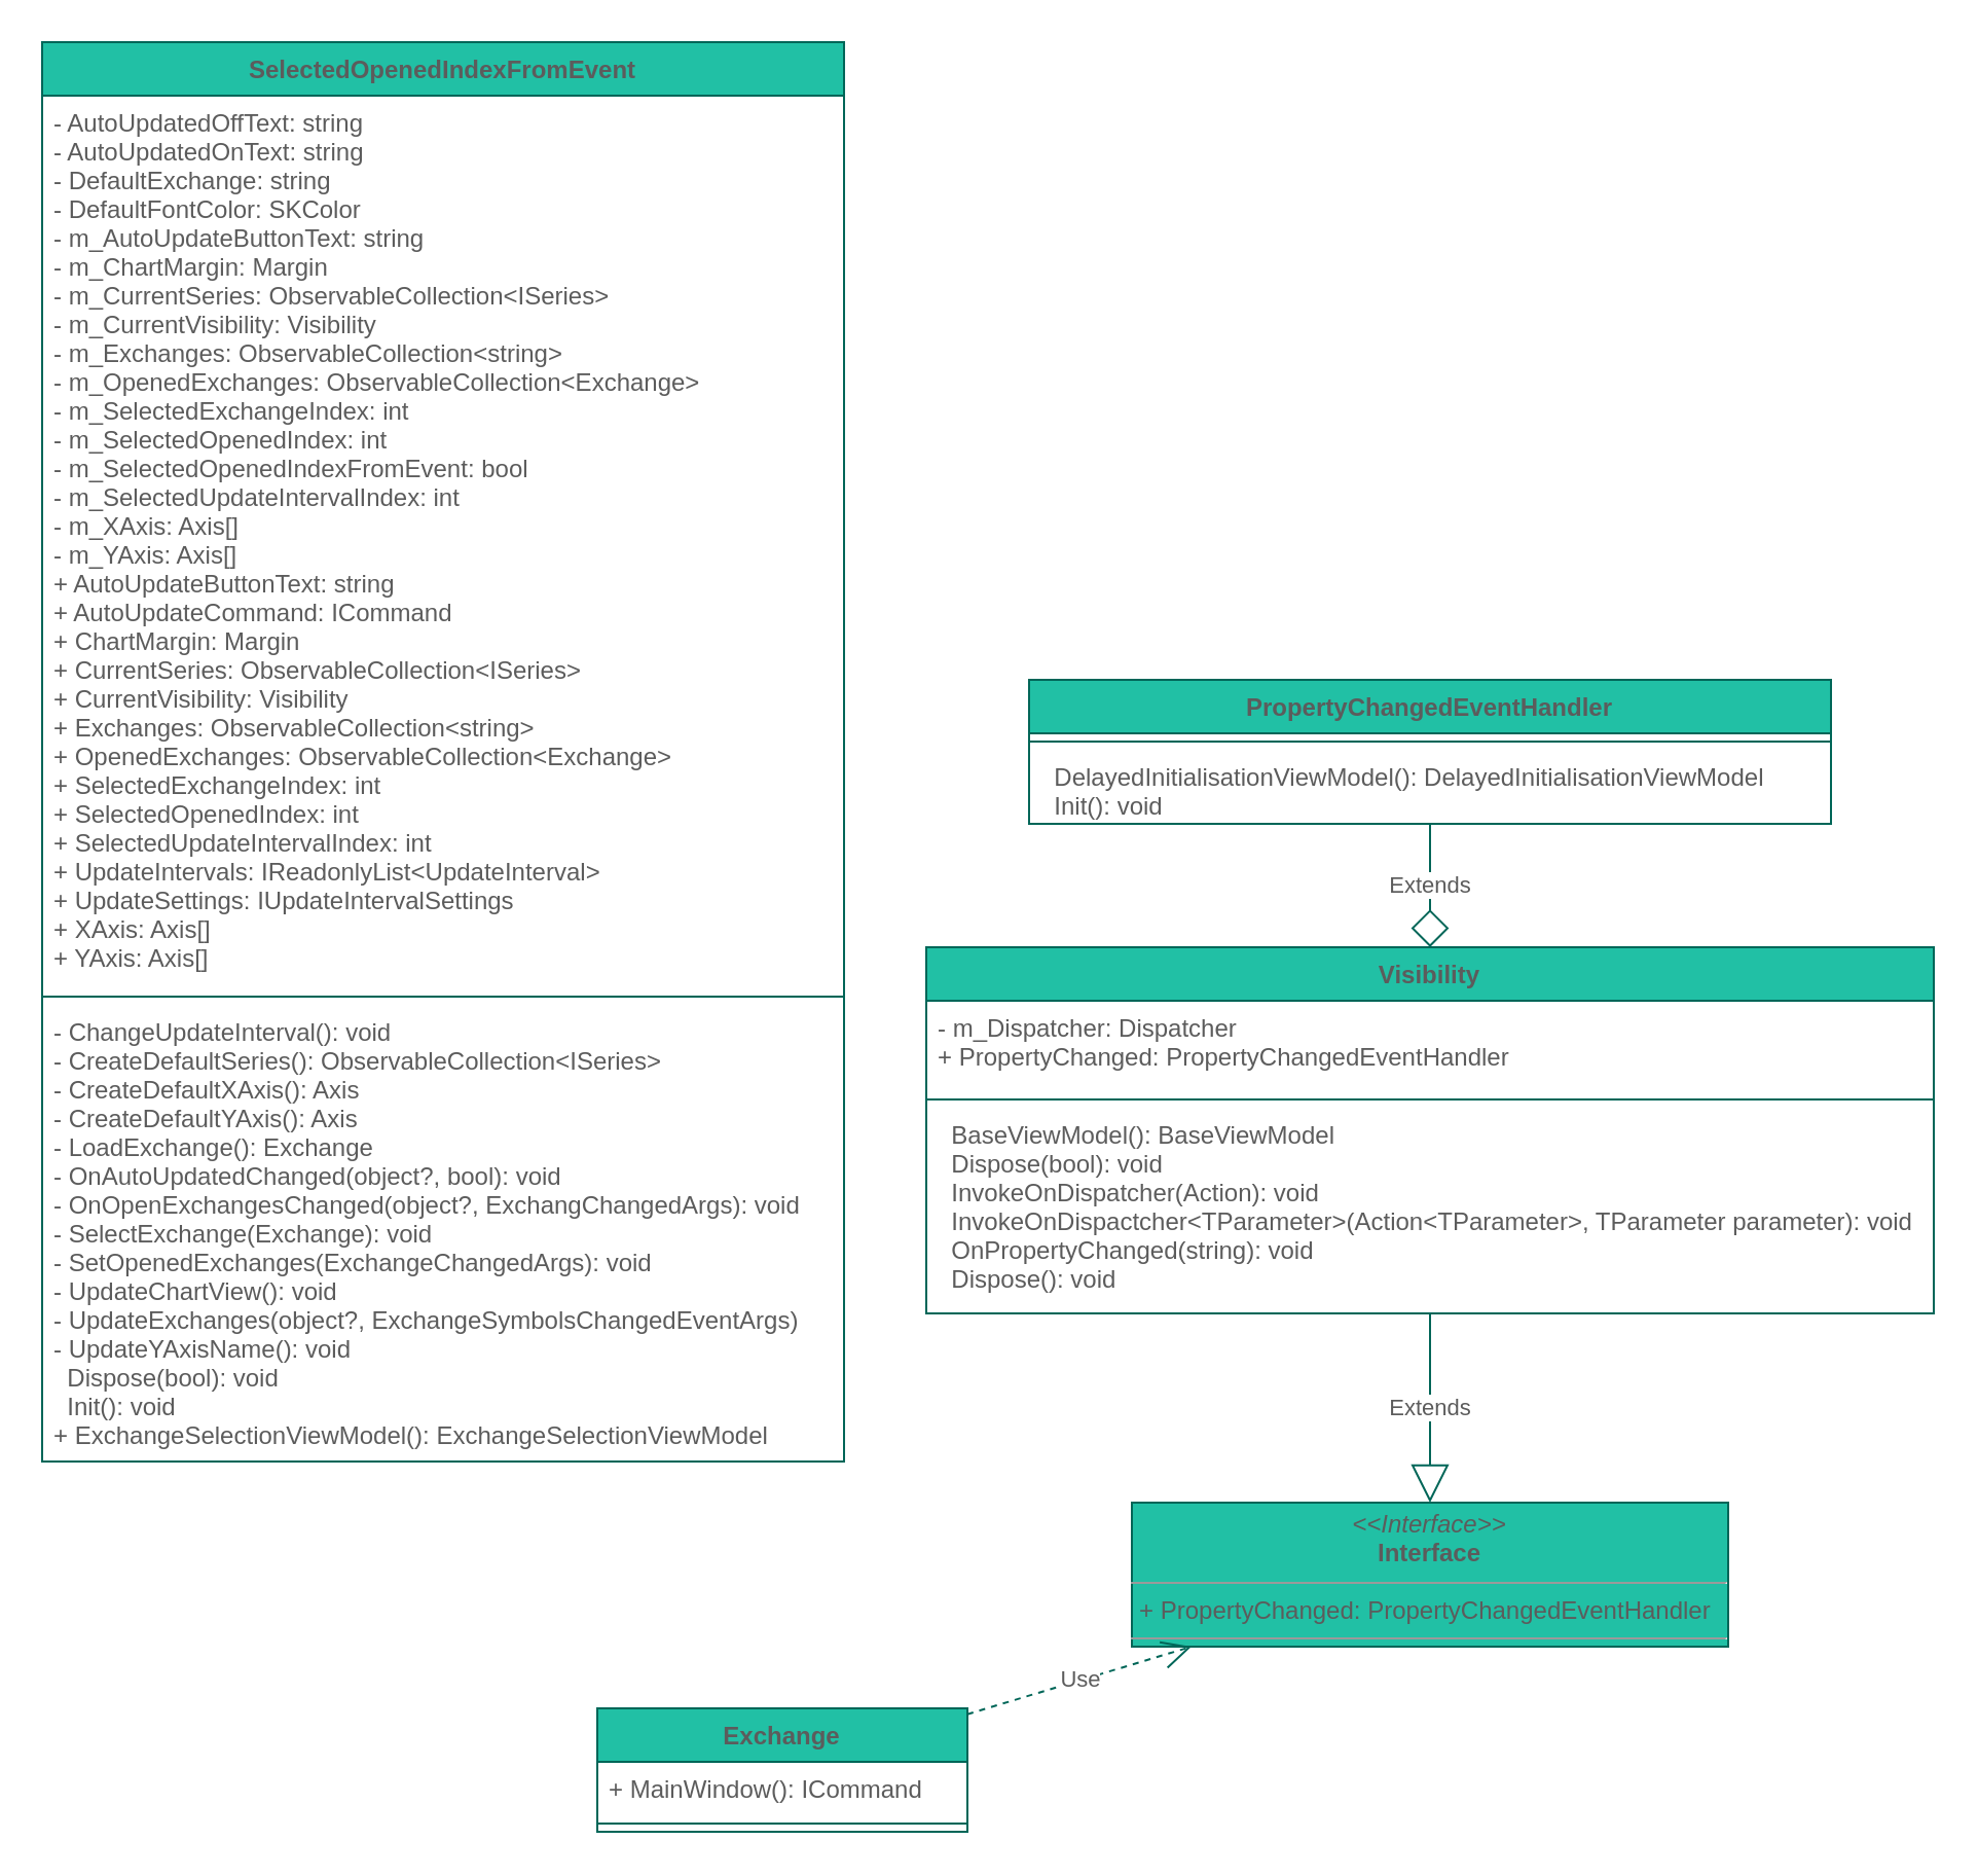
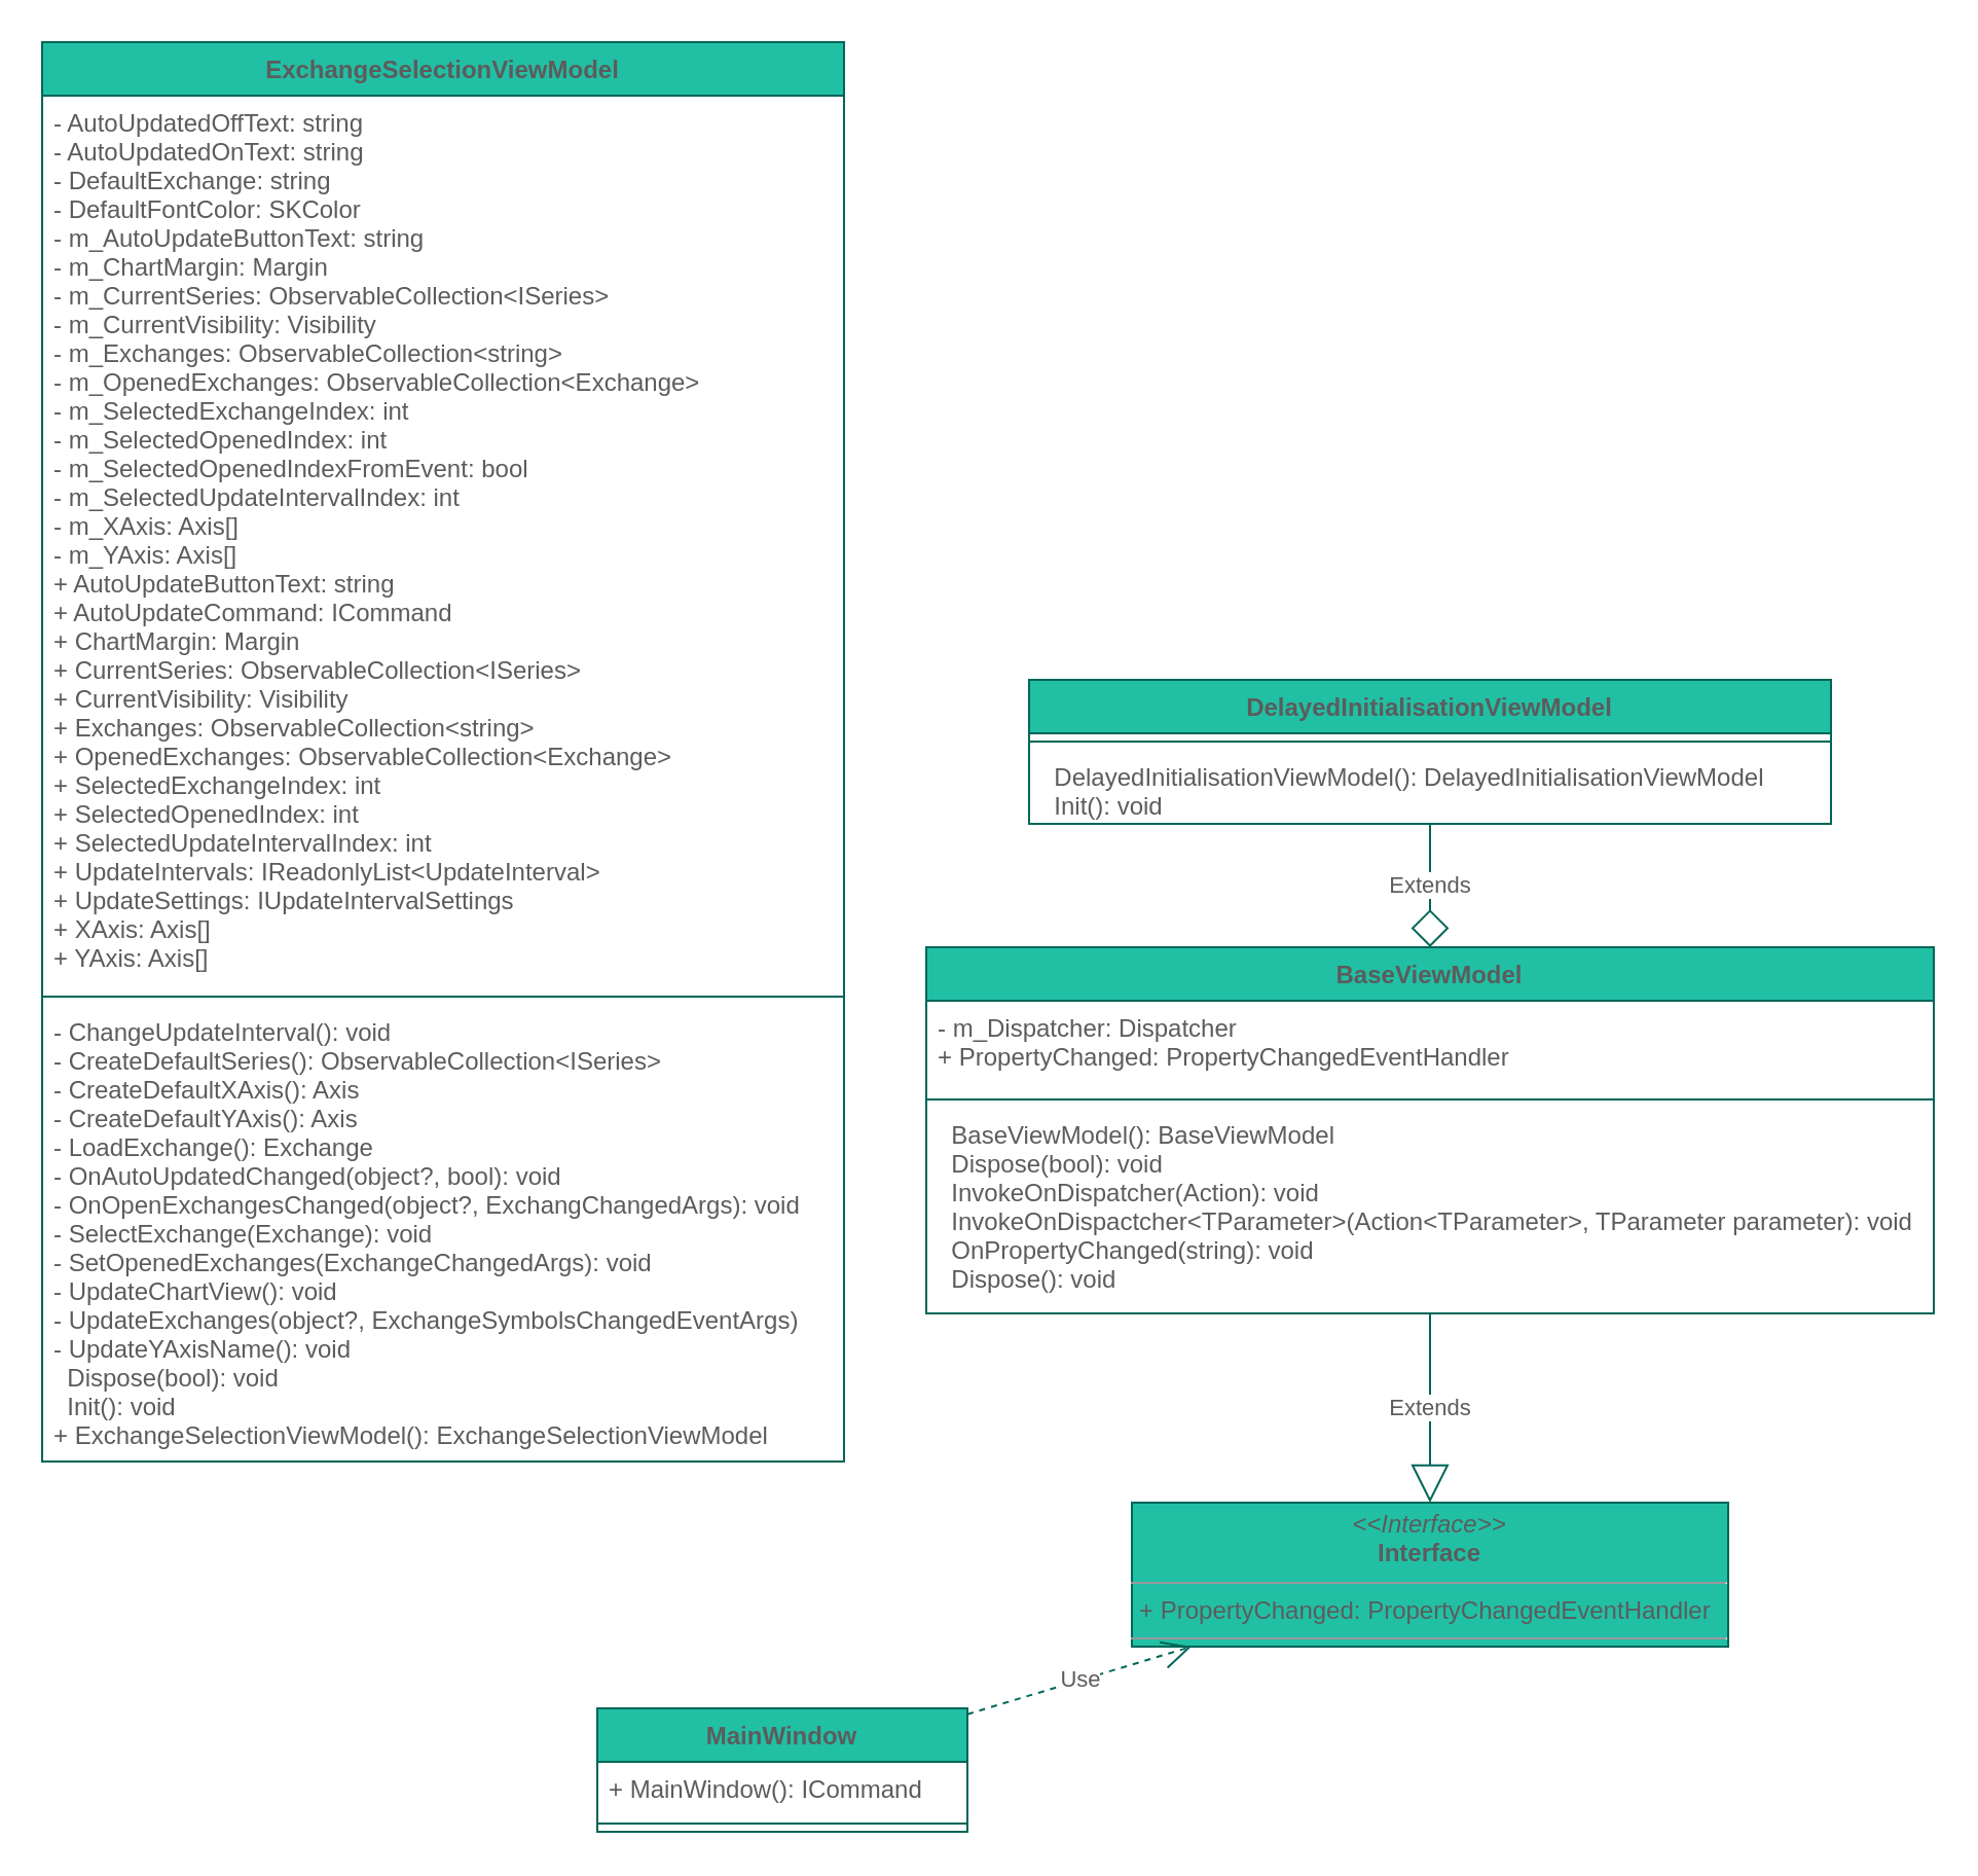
  <mxCell id="0" />
  <mxCell id="1" parent="0" />
- <mxCell id="2" value="SelectedOpenedIndexFromEvent" style="swimlane;fontStyle=1;align=center;verticalAlign=top;childLayout=stackLayout;horizontal=1;startSize=26;horizontalStack=0;resizeParent=1;resizeParentMax=0;resizeLast=0;collapsible=1;marginBottom=0;fillColor=#21C0A5;strokeColor=#006658;fontColor=#5C5C5C;" vertex="1" parent="1"><mxGeometry width="390" height="690" as="geometry" x="20" y="20" /></mxCell>
+ <mxCell id="2" value="ExchangeSelectionViewModel" style="swimlane;fontStyle=1;align=center;verticalAlign=top;childLayout=stackLayout;horizontal=1;startSize=26;horizontalStack=0;resizeParent=1;resizeParentMax=0;resizeLast=0;collapsible=1;marginBottom=0;fillColor=#21C0A5;strokeColor=#006658;fontColor=#5C5C5C;" vertex="1" parent="1"><mxGeometry width="390" height="690" as="geometry" x="20" y="20" /></mxCell>
  <mxCell id="3" value="- AutoUpdatedOffText: string&#10;- AutoUpdatedOnText: string&#10;- DefaultExchange: string&#10;- DefaultFontColor: SKColor&#10;- m_AutoUpdateButtonText: string&#10;- m_ChartMargin: Margin&#10;- m_CurrentSeries: ObservableCollection&lt;ISeries&gt;&#10;- m_CurrentVisibility: Visibility&#10;- m_Exchanges: ObservableCollection&lt;string&gt;&#10;- m_OpenedExchanges: ObservableCollection&lt;Exchange&gt;&#10;- m_SelectedExchangeIndex: int&#10;- m_SelectedOpenedIndex: int&#10;- m_SelectedOpenedIndexFromEvent: bool&#10;- m_SelectedUpdateIntervalIndex: int&#10;- m_XAxis: Axis[]&#10;- m_YAxis: Axis[]&#10;+ AutoUpdateButtonText: string&#10;+ AutoUpdateCommand: ICommand&#10;+ ChartMargin: Margin&#10;+ CurrentSeries: ObservableCollection&lt;ISeries&gt;&#10;+ CurrentVisibility: Visibility&#10;+ Exchanges: ObservableCollection&lt;string&gt;&#10;+ OpenedExchanges: ObservableCollection&lt;Exchange&gt;&#10;+ SelectedExchangeIndex: int&#10;+ SelectedOpenedIndex: int&#10;+ SelectedUpdateIntervalIndex: int&#10;+ UpdateIntervals: IReadonlyList&lt;UpdateInterval&gt;&#10;+ UpdateSettings: IUpdateIntervalSettings&#10;+ XAxis: Axis[]&#10;+ YAxis: Axis[]" style="text;strokeColor=none;fillColor=none;align=left;verticalAlign=top;spacingLeft=4;spacingRight=4;overflow=hidden;rotatable=0;points=[[0,0.5],[1,0.5]];portConstraint=eastwest;fontColor=#5C5C5C;" vertex="1" parent="2"><mxGeometry y="26" width="390" height="434" as="geometry" /></mxCell>
  <mxCell id="4" value="" style="line;strokeWidth=1;fillColor=none;align=left;verticalAlign=middle;spacingTop=-1;spacingLeft=3;spacingRight=3;rotatable=0;labelPosition=right;points=[];portConstraint=eastwest;strokeColor=#006658;fontColor=#5C5C5C;" vertex="1" parent="2"><mxGeometry y="460" width="390" height="8" as="geometry" /></mxCell>
  <mxCell id="5" value="- ChangeUpdateInterval(): void&#10;- CreateDefaultSeries(): ObservableCollection&lt;ISeries&gt;&#10;- CreateDefaultXAxis(): Axis&#10;- CreateDefaultYAxis(): Axis&#10;- LoadExchange(): Exchange&#10;- OnAutoUpdatedChanged(object?, bool): void&#10;- OnOpenExchangesChanged(object?, ExchangChangedArgs): void&#10;- SelectExchange(Exchange): void&#10;- SetOpenedExchanges(ExchangeChangedArgs): void&#10;- UpdateChartView(): void&#10;- UpdateExchanges(object?, ExchangeSymbolsChangedEventArgs)&#10;- UpdateYAxisName(): void&#10;  Dispose(bool): void&#10;  Init(): void&#10;+ ExchangeSelectionViewModel(): ExchangeSelectionViewModel&#10;" style="text;strokeColor=none;fillColor=none;align=left;verticalAlign=top;spacingLeft=4;spacingRight=4;overflow=hidden;rotatable=0;points=[[0,0.5],[1,0.5]];portConstraint=eastwest;fontColor=#5C5C5C;" vertex="1" parent="2"><mxGeometry y="468" width="390" height="222" as="geometry" /></mxCell>
- <mxCell id="6" value="PropertyChangedEventHandler" style="swimlane;fontStyle=1;align=center;verticalAlign=top;childLayout=stackLayout;horizontal=1;startSize=26;horizontalStack=0;resizeParent=1;resizeParentMax=0;resizeLast=0;collapsible=1;marginBottom=0;fillColor=#21C0A5;strokeColor=#006658;fontColor=#5C5C5C;" vertex="1" parent="1"><mxGeometry x="500" y="330" width="390" height="70" as="geometry" /></mxCell>
+ <mxCell id="6" value="DelayedInitialisationViewModel" style="swimlane;fontStyle=1;align=center;verticalAlign=top;childLayout=stackLayout;horizontal=1;startSize=26;horizontalStack=0;resizeParent=1;resizeParentMax=0;resizeLast=0;collapsible=1;marginBottom=0;fillColor=#21C0A5;strokeColor=#006658;fontColor=#5C5C5C;" vertex="1" parent="1"><mxGeometry x="500" y="330" width="390" height="70" as="geometry" /></mxCell>
  <mxCell id="7" value="" style="line;strokeWidth=1;fillColor=none;align=left;verticalAlign=middle;spacingTop=-1;spacingLeft=3;spacingRight=3;rotatable=0;labelPosition=right;points=[];portConstraint=eastwest;strokeColor=#006658;fontColor=#5C5C5C;" vertex="1" parent="6"><mxGeometry y="26" width="390" height="8" as="geometry" /></mxCell>
  <mxCell id="8" value="  DelayedInitialisationViewModel(): DelayedInitialisationViewModel&#10;  Init(): void" style="text;strokeColor=none;fillColor=none;align=left;verticalAlign=top;spacingLeft=4;spacingRight=4;overflow=hidden;rotatable=0;points=[[0,0.5],[1,0.5]];portConstraint=eastwest;fontColor=#5C5C5C;" vertex="1" parent="6"><mxGeometry y="34" width="390" height="36" as="geometry" /></mxCell>
- <mxCell id="9" value="Visibility" style="swimlane;fontStyle=1;align=center;verticalAlign=top;childLayout=stackLayout;horizontal=1;startSize=26;horizontalStack=0;resizeParent=1;resizeParentMax=0;resizeLast=0;collapsible=1;marginBottom=0;fillColor=#21C0A5;strokeColor=#006658;fontColor=#5C5C5C;" vertex="1" parent="1"><mxGeometry x="450" y="460" width="490" height="178" as="geometry" /></mxCell>
+ <mxCell id="9" value="BaseViewModel" style="swimlane;fontStyle=1;align=center;verticalAlign=top;childLayout=stackLayout;horizontal=1;startSize=26;horizontalStack=0;resizeParent=1;resizeParentMax=0;resizeLast=0;collapsible=1;marginBottom=0;fillColor=#21C0A5;strokeColor=#006658;fontColor=#5C5C5C;" vertex="1" parent="1"><mxGeometry x="450" y="460" width="490" height="178" as="geometry" /></mxCell>
  <mxCell id="10" value="- m_Dispatcher: Dispatcher&#10;+ PropertyChanged: PropertyChangedEventHandler" style="text;strokeColor=none;fillColor=none;align=left;verticalAlign=top;spacingLeft=4;spacingRight=4;overflow=hidden;rotatable=0;points=[[0,0.5],[1,0.5]];portConstraint=eastwest;fontColor=#5C5C5C;" vertex="1" parent="9"><mxGeometry y="26" width="490" height="44" as="geometry" /></mxCell>
  <mxCell id="11" value="" style="line;strokeWidth=1;fillColor=none;align=left;verticalAlign=middle;spacingTop=-1;spacingLeft=3;spacingRight=3;rotatable=0;labelPosition=right;points=[];portConstraint=eastwest;strokeColor=#006658;fontColor=#5C5C5C;" vertex="1" parent="9"><mxGeometry y="70" width="490" height="8" as="geometry" /></mxCell>
  <mxCell id="12" value="  BaseViewModel(): BaseViewModel&#10;  Dispose(bool): void&#10;  InvokeOnDispatcher(Action): void&#10;  InvokeOnDispactcher&lt;TParameter&gt;(Action&lt;TParameter&gt;, TParameter parameter): void&#10;  OnPropertyChanged(string): void&#10;  Dispose(): void" style="text;strokeColor=none;fillColor=none;align=left;verticalAlign=top;spacingLeft=4;spacingRight=4;overflow=hidden;rotatable=0;points=[[0,0.5],[1,0.5]];portConstraint=eastwest;fontColor=#5C5C5C;" vertex="1" parent="9"><mxGeometry y="78" width="490" height="100" as="geometry" /></mxCell>
  <mxCell id="13" value="&lt;p style=&quot;margin:0px;margin-top:4px;text-align:center;&quot;&gt;&lt;i&gt;&amp;lt;&amp;lt;Interface&amp;gt;&amp;gt;&lt;/i&gt;&lt;br&gt;&lt;b&gt;Interface&lt;/b&gt;&lt;/p&gt;&lt;hr size=&quot;1&quot;&gt;&lt;p style=&quot;margin:0px;margin-left:4px;&quot;&gt;+ PropertyChanged: PropertyChangedEventHandler&lt;/p&gt;&lt;hr size=&quot;1&quot;&gt;&lt;p style=&quot;margin:0px;margin-left:4px;&quot;&gt;&lt;br&gt;&lt;/p&gt;" style="verticalAlign=top;align=left;overflow=fill;fontSize=12;fontFamily=Helvetica;html=1;fillColor=#21C0A5;strokeColor=#006658;fontColor=#5C5C5C;" vertex="1" parent="1"><mxGeometry x="550" y="730" width="290" height="70" as="geometry" /></mxCell>
- <mxCell id="14" value="Exchange" style="swimlane;fontStyle=1;align=center;verticalAlign=top;childLayout=stackLayout;horizontal=1;startSize=26;horizontalStack=0;resizeParent=1;resizeParentMax=0;resizeLast=0;collapsible=1;marginBottom=0;fillColor=#21C0A5;strokeColor=#006658;fontColor=#5C5C5C;" vertex="1" parent="1"><mxGeometry x="290" y="830" width="180" height="60" as="geometry" /></mxCell>
+ <mxCell id="14" value="MainWindow" style="swimlane;fontStyle=1;align=center;verticalAlign=top;childLayout=stackLayout;horizontal=1;startSize=26;horizontalStack=0;resizeParent=1;resizeParentMax=0;resizeLast=0;collapsible=1;marginBottom=0;fillColor=#21C0A5;strokeColor=#006658;fontColor=#5C5C5C;" vertex="1" parent="1"><mxGeometry x="290" y="830" width="180" height="60" as="geometry" /></mxCell>
  <mxCell id="15" value="+ MainWindow(): ICommand" style="text;strokeColor=none;fillColor=none;align=left;verticalAlign=top;spacingLeft=4;spacingRight=4;overflow=hidden;rotatable=0;points=[[0,0.5],[1,0.5]];portConstraint=eastwest;fontColor=#5C5C5C;" vertex="1" parent="14"><mxGeometry y="26" width="180" height="26" as="geometry" /></mxCell>
  <mxCell id="16" value="" style="line;strokeWidth=1;fillColor=none;align=left;verticalAlign=middle;spacingTop=-1;spacingLeft=3;spacingRight=3;rotatable=0;labelPosition=right;points=[];portConstraint=eastwest;strokeColor=#006658;fontColor=#5C5C5C;" vertex="1" parent="14"><mxGeometry y="52" width="180" height="8" as="geometry" /></mxCell>
  <mxCell id="17" value="Use" style="endArrow=open;endSize=12;dashed=1;html=1;rounded=0;strokeColor=#006658;fontColor=#5C5C5C;" edge="1" parent="1" source="14" target="13"><mxGeometry width="160" relative="1" as="geometry"><mxPoint x="540" y="890" as="sourcePoint" /><mxPoint x="700" y="890" as="targetPoint" /></mxGeometry></mxCell>
  <mxCell id="18" value="Extends" style="endArrow=block;endSize=16;endFill=0;html=1;rounded=0;strokeColor=#006658;fontColor=#5C5C5C;" edge="1" parent="1" source="9" target="13"><mxGeometry width="160" relative="1" as="geometry"><mxPoint x="1020" y="810" as="sourcePoint" /><mxPoint x="1180" y="810" as="targetPoint" /></mxGeometry></mxCell>
  <mxCell id="19" value="Extends" style="endArrow=diamond;endSize=16;endFill=0;html=1;rounded=0;strokeColor=#006658;fontColor=#5C5C5C;" edge="1" parent="1" source="6" target="9"><mxGeometry width="160" relative="1" as="geometry"><mxPoint x="1030" y="820" as="sourcePoint" /><mxPoint x="1190" y="820" as="targetPoint" /></mxGeometry></mxCell>
